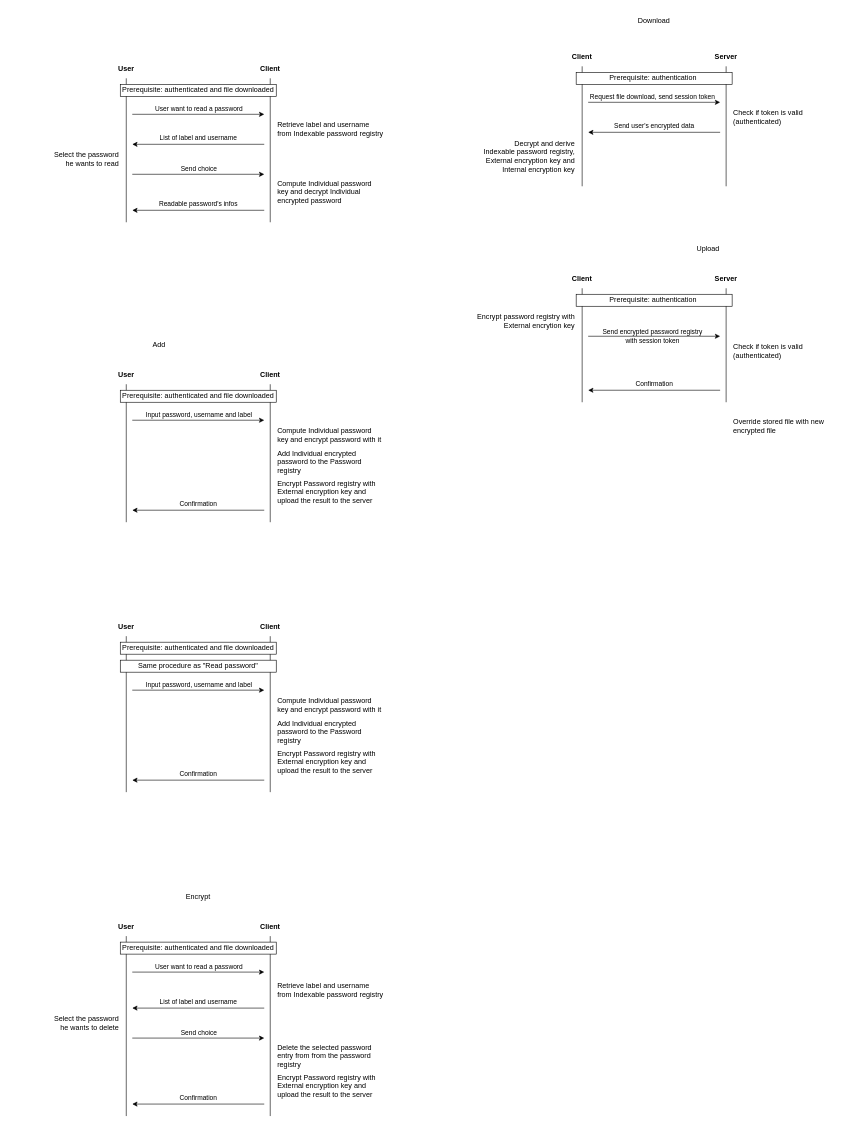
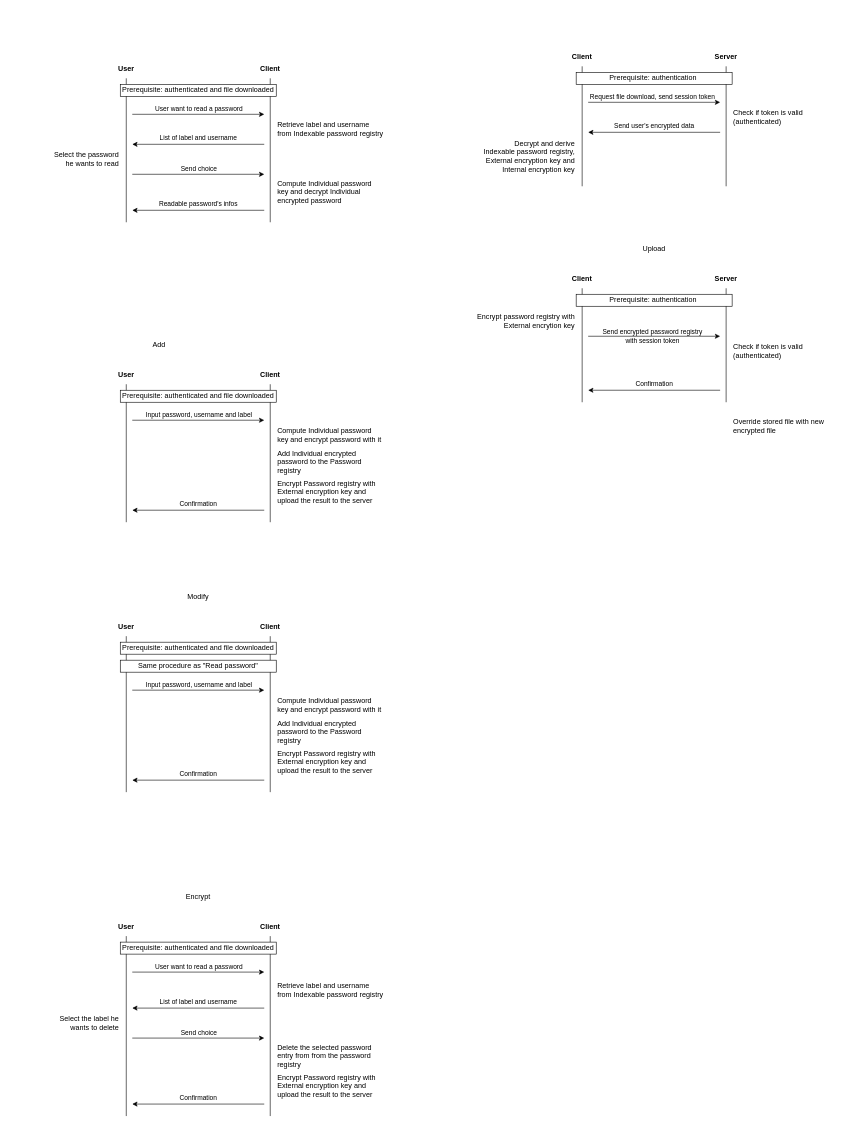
  <mxCell id="0" />
  <mxCell id="1" parent="0" />
  <mxCell id="2" value="" style="endArrow=none;html=1;rounded=0;" edge="1" parent="1"><mxGeometry width="50" height="50" relative="1" as="geometry"><mxPoint x="970" y="310" as="sourcePoint" /><mxPoint x="970" y="110" as="targetPoint" /></mxGeometry></mxCell>
  <mxCell id="3" value="Client" style="text;html=1;strokeColor=none;fillColor=none;align=center;verticalAlign=middle;whiteSpace=wrap;rounded=0;fontStyle=1" vertex="1" parent="1"><mxGeometry x="930" y="80" width="80" height="30" as="geometry" /></mxCell>
  <mxCell id="4" value="" style="endArrow=none;html=1;rounded=0;" edge="1" parent="1"><mxGeometry width="50" height="50" relative="1" as="geometry"><mxPoint x="1210" y="310" as="sourcePoint" /><mxPoint x="1210" y="110" as="targetPoint" /></mxGeometry></mxCell>
  <mxCell id="5" value="Server" style="text;html=1;strokeColor=none;fillColor=none;align=center;verticalAlign=middle;whiteSpace=wrap;rounded=0;fontStyle=1" vertex="1" parent="1"><mxGeometry x="1170" y="80" width="80" height="30" as="geometry" /></mxCell>
  <mxCell id="6" value="" style="endArrow=classic;html=1;rounded=0;" edge="1" parent="1"><mxGeometry width="50" height="50" relative="1" as="geometry"><mxPoint x="980" y="170" as="sourcePoint" /><mxPoint x="1200" y="170" as="targetPoint" /></mxGeometry></mxCell>
  <mxCell id="7" value="Request file download, send session token" style="edgeLabel;html=1;align=center;verticalAlign=middle;resizable=0;points=[];labelBackgroundColor=none;" vertex="1" connectable="0" parent="6"><mxGeometry x="-0.446" relative="1" as="geometry"><mxPoint x="45" y="-10" as="offset" /></mxGeometry></mxCell>
  <mxCell id="8" value="Prerequisite: authentication&amp;nbsp;" style="rounded=0;whiteSpace=wrap;html=1;" vertex="1" parent="1"><mxGeometry x="960" y="120" width="260" height="20" as="geometry" /></mxCell>
  <mxCell id="9" value="Check if token is valid (authenticated)" style="text;html=1;strokeColor=none;fillColor=none;align=left;verticalAlign=middle;whiteSpace=wrap;rounded=0;" vertex="1" parent="1"><mxGeometry x="1220" y="180" width="180" height="30" as="geometry" /></mxCell>
  <mxCell id="10" value="Send user's encrypted data" style="endArrow=classic;html=1;rounded=0;labelBackgroundColor=none;" edge="1" parent="1"><mxGeometry y="-10" width="50" height="50" relative="1" as="geometry"><mxPoint x="1200" y="220" as="sourcePoint" /><mxPoint x="980" y="220" as="targetPoint" /><mxPoint as="offset" /></mxGeometry></mxCell>
  <mxCell id="11" value="Decrypt and derive&lt;br&gt;Indexable password registry,&lt;br&gt;External encryption key and Internal encryption key" style="text;html=1;strokeColor=none;fillColor=none;align=right;verticalAlign=middle;whiteSpace=wrap;rounded=0;" vertex="1" parent="1"><mxGeometry x="780" y="230" width="180" height="60" as="geometry" /></mxCell>
  <mxCell id="12" value="" style="endArrow=none;html=1;rounded=0;" edge="1" parent="1"><mxGeometry width="50" height="50" relative="1" as="geometry"><mxPoint x="970" y="670" as="sourcePoint" /><mxPoint x="970" y="480" as="targetPoint" /></mxGeometry></mxCell>
  <mxCell id="13" value="Client" style="text;html=1;strokeColor=none;fillColor=none;align=center;verticalAlign=middle;whiteSpace=wrap;rounded=0;fontStyle=1" vertex="1" parent="1"><mxGeometry x="930" y="450" width="80" height="30" as="geometry" /></mxCell>
  <mxCell id="14" value="" style="endArrow=none;html=1;rounded=0;" edge="1" parent="1"><mxGeometry width="50" height="50" relative="1" as="geometry"><mxPoint x="1210" y="670" as="sourcePoint" /><mxPoint x="1210" y="480" as="targetPoint" /></mxGeometry></mxCell>
  <mxCell id="15" value="Server" style="text;html=1;strokeColor=none;fillColor=none;align=center;verticalAlign=middle;whiteSpace=wrap;rounded=0;fontStyle=1" vertex="1" parent="1"><mxGeometry x="1170" y="450" width="80" height="30" as="geometry" /></mxCell>
  <mxCell id="16" value="" style="endArrow=classic;html=1;rounded=0;" edge="1" parent="1"><mxGeometry width="50" height="50" relative="1" as="geometry"><mxPoint x="980" y="560" as="sourcePoint" /><mxPoint x="1200" y="560" as="targetPoint" /></mxGeometry></mxCell>
  <mxCell id="17" value="Send encrypted password registry&lt;br&gt;with session token" style="edgeLabel;html=1;align=center;verticalAlign=middle;resizable=0;points=[];labelBackgroundColor=none;" vertex="1" connectable="0" parent="16"><mxGeometry x="-0.446" relative="1" as="geometry"><mxPoint x="45" y="-1" as="offset" /></mxGeometry></mxCell>
  <mxCell id="18" value="Prerequisite: authentication&amp;nbsp;" style="rounded=0;whiteSpace=wrap;html=1;" vertex="1" parent="1"><mxGeometry x="960" y="490" width="260" height="20" as="geometry" /></mxCell>
  <mxCell id="19" value="Check if token is valid (authenticated)" style="text;html=1;strokeColor=none;fillColor=none;align=left;verticalAlign=middle;whiteSpace=wrap;rounded=0;" vertex="1" parent="1"><mxGeometry x="1220" y="570" width="180" height="30" as="geometry" /></mxCell>
  <mxCell id="20" value="Confirmation" style="endArrow=classic;html=1;rounded=0;labelBackgroundColor=none;" edge="1" parent="1"><mxGeometry y="-10" width="50" height="50" relative="1" as="geometry"><mxPoint x="1200" y="650" as="sourcePoint" /><mxPoint x="980" y="650" as="targetPoint" /><mxPoint as="offset" /></mxGeometry></mxCell>
  <mxCell id="21" value="Encrypt password registry with External encrytion key" style="text;html=1;strokeColor=none;fillColor=none;align=right;verticalAlign=middle;whiteSpace=wrap;rounded=0;" vertex="1" parent="1"><mxGeometry x="780" y="520" width="180" height="30" as="geometry" /></mxCell>
- <mxCell id="22" value="Download" style="text;html=1;strokeColor=none;fillColor=none;align=center;verticalAlign=middle;whiteSpace=wrap;rounded=0;" vertex="1" parent="1"><mxGeometry x="1060" y="20" width="60" height="30" as="geometry" /></mxCell>
- <mxCell id="23" value="Upload" style="text;html=1;strokeColor=none;fillColor=none;align=center;verticalAlign=middle;whiteSpace=wrap;rounded=0;" vertex="1" parent="1"><mxGeometry x="1150" y="400" width="60" height="30" as="geometry" /></mxCell>
+ <mxCell id="23" value="Upload" style="text;html=1;strokeColor=none;fillColor=none;align=center;verticalAlign=middle;whiteSpace=wrap;rounded=0;" vertex="1" parent="1"><mxGeometry x="1060" y="400" width="60" height="30" as="geometry" /></mxCell>
  <mxCell id="24" value="Override stored file with new encrypted file" style="text;html=1;strokeColor=none;fillColor=none;align=left;verticalAlign=middle;whiteSpace=wrap;rounded=0;" vertex="1" parent="1"><mxGeometry x="1220" y="695" width="180" height="30" as="geometry" /></mxCell>
  <mxCell id="25" value="" style="endArrow=none;html=1;rounded=0;" edge="1" parent="1"><mxGeometry width="50" height="50" relative="1" as="geometry"><mxPoint x="210" y="370" as="sourcePoint" /><mxPoint x="210" y="130" as="targetPoint" /></mxGeometry></mxCell>
  <mxCell id="26" value="User" style="text;html=1;strokeColor=none;fillColor=none;align=center;verticalAlign=middle;whiteSpace=wrap;rounded=0;fontStyle=1" vertex="1" parent="1"><mxGeometry x="170" y="100" width="80" height="30" as="geometry" /></mxCell>
  <mxCell id="27" value="" style="endArrow=none;html=1;rounded=0;" edge="1" parent="1"><mxGeometry width="50" height="50" relative="1" as="geometry"><mxPoint x="450" y="370" as="sourcePoint" /><mxPoint x="450" y="130" as="targetPoint" /></mxGeometry></mxCell>
  <mxCell id="28" value="Client" style="text;html=1;strokeColor=none;fillColor=none;align=center;verticalAlign=middle;whiteSpace=wrap;rounded=0;fontStyle=1" vertex="1" parent="1"><mxGeometry x="410" y="100" width="80" height="30" as="geometry" /></mxCell>
  <mxCell id="29" value="" style="endArrow=classic;html=1;rounded=0;" edge="1" parent="1"><mxGeometry width="50" height="50" relative="1" as="geometry"><mxPoint x="220" y="190" as="sourcePoint" /><mxPoint x="440" y="190" as="targetPoint" /></mxGeometry></mxCell>
  <mxCell id="30" value="User want to read a password" style="edgeLabel;html=1;align=center;verticalAlign=middle;resizable=0;points=[];labelBackgroundColor=none;" vertex="1" connectable="0" parent="29"><mxGeometry x="-0.446" relative="1" as="geometry"><mxPoint x="49" y="-10" as="offset" /></mxGeometry></mxCell>
  <mxCell id="31" value="Prerequisite: authenticated and file downloaded" style="rounded=0;whiteSpace=wrap;html=1;" vertex="1" parent="1"><mxGeometry x="200" y="140" width="260" height="20" as="geometry" /></mxCell>
  <mxCell id="32" value="List of label and username" style="endArrow=classic;html=1;rounded=0;labelBackgroundColor=none;" edge="1" parent="1"><mxGeometry y="-10" width="50" height="50" relative="1" as="geometry"><mxPoint x="440" y="240" as="sourcePoint" /><mxPoint x="220" y="240" as="targetPoint" /><mxPoint as="offset" /></mxGeometry></mxCell>
  <mxCell id="33" value="Retrieve label and username from Indexable password registry" style="text;html=1;strokeColor=none;fillColor=none;align=left;verticalAlign=middle;whiteSpace=wrap;rounded=0;" vertex="1" parent="1"><mxGeometry x="460" y="200" width="180" height="30" as="geometry" /></mxCell>
  <mxCell id="34" value="Select the password he wants to read" style="text;html=1;strokeColor=none;fillColor=none;align=right;verticalAlign=middle;whiteSpace=wrap;rounded=0;" vertex="1" parent="1"><mxGeometry x="80" y="250" width="120" height="30" as="geometry" /></mxCell>
  <mxCell id="35" value="" style="endArrow=classic;html=1;rounded=0;" edge="1" parent="1"><mxGeometry width="50" height="50" relative="1" as="geometry"><mxPoint x="220" y="290" as="sourcePoint" /><mxPoint x="440" y="290" as="targetPoint" /></mxGeometry></mxCell>
  <mxCell id="36" value="Send choice" style="edgeLabel;html=1;align=center;verticalAlign=middle;resizable=0;points=[];labelBackgroundColor=none;" vertex="1" connectable="0" parent="35"><mxGeometry x="-0.446" relative="1" as="geometry"><mxPoint x="49" y="-10" as="offset" /></mxGeometry></mxCell>
  <mxCell id="37" value="Readable password's infos" style="endArrow=classic;html=1;rounded=0;labelBackgroundColor=none;" edge="1" parent="1"><mxGeometry y="-10" width="50" height="50" relative="1" as="geometry"><mxPoint x="440" y="350" as="sourcePoint" /><mxPoint x="220" y="350" as="targetPoint" /><mxPoint as="offset" /></mxGeometry></mxCell>
  <mxCell id="38" value="Compute Individual password key and decrypt Individual encrypted password" style="text;html=1;strokeColor=none;fillColor=none;align=left;verticalAlign=middle;whiteSpace=wrap;rounded=0;" vertex="1" parent="1"><mxGeometry x="460" y="300" width="180" height="40" as="geometry" /></mxCell>
  <mxCell id="39" value="" style="endArrow=none;html=1;rounded=0;" edge="1" parent="1"><mxGeometry width="50" height="50" relative="1" as="geometry"><mxPoint x="210" y="870" as="sourcePoint" /><mxPoint x="210" y="640" as="targetPoint" /></mxGeometry></mxCell>
  <mxCell id="40" value="User" style="text;html=1;strokeColor=none;fillColor=none;align=center;verticalAlign=middle;whiteSpace=wrap;rounded=0;fontStyle=1" vertex="1" parent="1"><mxGeometry x="170" y="610" width="80" height="30" as="geometry" /></mxCell>
  <mxCell id="41" value="" style="endArrow=none;html=1;rounded=0;" edge="1" parent="1"><mxGeometry width="50" height="50" relative="1" as="geometry"><mxPoint x="450" y="870" as="sourcePoint" /><mxPoint x="450" y="640" as="targetPoint" /></mxGeometry></mxCell>
  <mxCell id="42" value="Client" style="text;html=1;strokeColor=none;fillColor=none;align=center;verticalAlign=middle;whiteSpace=wrap;rounded=0;fontStyle=1" vertex="1" parent="1"><mxGeometry x="410" y="610" width="80" height="30" as="geometry" /></mxCell>
  <mxCell id="43" value="" style="endArrow=classic;html=1;rounded=0;" edge="1" parent="1"><mxGeometry width="50" height="50" relative="1" as="geometry"><mxPoint x="220" y="700" as="sourcePoint" /><mxPoint x="440" y="700" as="targetPoint" /></mxGeometry></mxCell>
  <mxCell id="44" value="Input password, username and label" style="edgeLabel;html=1;align=center;verticalAlign=middle;resizable=0;points=[];labelBackgroundColor=none;" vertex="1" connectable="0" parent="43"><mxGeometry x="-0.446" relative="1" as="geometry"><mxPoint x="49" y="-10" as="offset" /></mxGeometry></mxCell>
  <mxCell id="45" value="Prerequisite: authenticated and file downloaded" style="rounded=0;whiteSpace=wrap;html=1;" vertex="1" parent="1"><mxGeometry x="200" y="650" width="260" height="20" as="geometry" /></mxCell>
  <mxCell id="46" value="Confirmation" style="endArrow=classic;html=1;rounded=0;labelBackgroundColor=none;" edge="1" parent="1"><mxGeometry y="-10" width="50" height="50" relative="1" as="geometry"><mxPoint x="440" y="850" as="sourcePoint" /><mxPoint x="220" y="850" as="targetPoint" /><mxPoint as="offset" /></mxGeometry></mxCell>
  <mxCell id="47" value="Add" style="text;html=1;strokeColor=none;fillColor=none;align=center;verticalAlign=middle;whiteSpace=wrap;rounded=0;" vertex="1" parent="1"><mxGeometry x="235" y="560" width="60" height="30" as="geometry" /></mxCell>
  <mxCell id="48" value="Compute Individual password key and encrypt password with it" style="text;html=1;strokeColor=none;fillColor=none;align=left;verticalAlign=middle;whiteSpace=wrap;rounded=0;" vertex="1" parent="1"><mxGeometry x="460" y="710" width="180" height="30" as="geometry" /></mxCell>
  <mxCell id="49" value="Add Individual encrypted password to the Password registry" style="text;html=1;strokeColor=none;fillColor=none;align=left;verticalAlign=middle;whiteSpace=wrap;rounded=0;" vertex="1" parent="1"><mxGeometry x="460" y="750" width="180" height="40" as="geometry" /></mxCell>
  <mxCell id="50" value="Encrypt Password registry with External encryption key and upload the result to the server" style="text;html=1;strokeColor=none;fillColor=none;align=left;verticalAlign=middle;whiteSpace=wrap;rounded=0;" vertex="1" parent="1"><mxGeometry x="460" y="800" width="180" height="40" as="geometry" /></mxCell>
  <mxCell id="51" value="" style="endArrow=none;html=1;rounded=0;" edge="1" parent="1"><mxGeometry width="50" height="50" relative="1" as="geometry"><mxPoint x="210" y="1320" as="sourcePoint" /><mxPoint x="210" y="1060" as="targetPoint" /></mxGeometry></mxCell>
  <mxCell id="52" value="User" style="text;html=1;strokeColor=none;fillColor=none;align=center;verticalAlign=middle;whiteSpace=wrap;rounded=0;fontStyle=1" vertex="1" parent="1"><mxGeometry x="170" y="1030" width="80" height="30" as="geometry" /></mxCell>
  <mxCell id="53" value="" style="endArrow=none;html=1;rounded=0;" edge="1" parent="1"><mxGeometry width="50" height="50" relative="1" as="geometry"><mxPoint x="450" y="1320" as="sourcePoint" /><mxPoint x="450" y="1060" as="targetPoint" /></mxGeometry></mxCell>
  <mxCell id="54" value="Client" style="text;html=1;strokeColor=none;fillColor=none;align=center;verticalAlign=middle;whiteSpace=wrap;rounded=0;fontStyle=1" vertex="1" parent="1"><mxGeometry x="410" y="1030" width="80" height="30" as="geometry" /></mxCell>
  <mxCell id="55" value="" style="endArrow=classic;html=1;rounded=0;" edge="1" parent="1"><mxGeometry width="50" height="50" relative="1" as="geometry"><mxPoint x="220" y="1150" as="sourcePoint" /><mxPoint x="440" y="1150" as="targetPoint" /></mxGeometry></mxCell>
  <mxCell id="56" value="Input password, username and label" style="edgeLabel;html=1;align=center;verticalAlign=middle;resizable=0;points=[];labelBackgroundColor=none;" vertex="1" connectable="0" parent="55"><mxGeometry x="-0.446" relative="1" as="geometry"><mxPoint x="49" y="-10" as="offset" /></mxGeometry></mxCell>
  <mxCell id="57" value="Prerequisite: authenticated and file downloaded" style="rounded=0;whiteSpace=wrap;html=1;" vertex="1" parent="1"><mxGeometry x="200" y="1070" width="260" height="20" as="geometry" /></mxCell>
  <mxCell id="58" value="Confirmation" style="endArrow=classic;html=1;rounded=0;labelBackgroundColor=none;" edge="1" parent="1"><mxGeometry y="-10" width="50" height="50" relative="1" as="geometry"><mxPoint x="440" y="1300" as="sourcePoint" /><mxPoint x="220" y="1300" as="targetPoint" /><mxPoint as="offset" /></mxGeometry></mxCell>
+ <mxCell id="59" value="Modify" style="text;html=1;strokeColor=none;fillColor=none;align=center;verticalAlign=middle;whiteSpace=wrap;rounded=0;" vertex="1" parent="1"><mxGeometry x="300" y="980" width="60" height="30" as="geometry" /></mxCell>
  <mxCell id="60" value="Same procedure as &quot;Read password&quot;" style="rounded=0;whiteSpace=wrap;html=1;" vertex="1" parent="1"><mxGeometry x="200" y="1100" width="260" height="20" as="geometry" /></mxCell>
  <mxCell id="61" value="Compute Individual password key and encrypt password with it" style="text;html=1;strokeColor=none;fillColor=none;align=left;verticalAlign=middle;whiteSpace=wrap;rounded=0;" vertex="1" parent="1"><mxGeometry x="460" y="1160" width="180" height="30" as="geometry" /></mxCell>
  <mxCell id="62" value="Add Individual encrypted password to the Password registry" style="text;html=1;strokeColor=none;fillColor=none;align=left;verticalAlign=middle;whiteSpace=wrap;rounded=0;" vertex="1" parent="1"><mxGeometry x="460" y="1200" width="180" height="40" as="geometry" /></mxCell>
  <mxCell id="63" value="Encrypt Password registry with External encryption key and upload the result to the server" style="text;html=1;strokeColor=none;fillColor=none;align=left;verticalAlign=middle;whiteSpace=wrap;rounded=0;" vertex="1" parent="1"><mxGeometry x="460" y="1250" width="180" height="40" as="geometry" /></mxCell>
  <mxCell id="64" value="" style="endArrow=none;html=1;rounded=0;" edge="1" parent="1"><mxGeometry width="50" height="50" relative="1" as="geometry"><mxPoint x="210" y="1860" as="sourcePoint" /><mxPoint x="210" y="1560" as="targetPoint" /></mxGeometry></mxCell>
  <mxCell id="65" value="User" style="text;html=1;strokeColor=none;fillColor=none;align=center;verticalAlign=middle;whiteSpace=wrap;rounded=0;fontStyle=1" vertex="1" parent="1"><mxGeometry x="170" y="1530" width="80" height="30" as="geometry" /></mxCell>
  <mxCell id="66" value="" style="endArrow=none;html=1;rounded=0;" edge="1" parent="1"><mxGeometry width="50" height="50" relative="1" as="geometry"><mxPoint x="450" y="1860" as="sourcePoint" /><mxPoint x="450" y="1560" as="targetPoint" /></mxGeometry></mxCell>
  <mxCell id="67" value="Client" style="text;html=1;strokeColor=none;fillColor=none;align=center;verticalAlign=middle;whiteSpace=wrap;rounded=0;fontStyle=1" vertex="1" parent="1"><mxGeometry x="410" y="1530" width="80" height="30" as="geometry" /></mxCell>
  <mxCell id="68" value="" style="endArrow=classic;html=1;rounded=0;" edge="1" parent="1"><mxGeometry width="50" height="50" relative="1" as="geometry"><mxPoint x="220" y="1620" as="sourcePoint" /><mxPoint x="440" y="1620" as="targetPoint" /></mxGeometry></mxCell>
  <mxCell id="69" value="User want to read a password" style="edgeLabel;html=1;align=center;verticalAlign=middle;resizable=0;points=[];labelBackgroundColor=none;" vertex="1" connectable="0" parent="68"><mxGeometry x="-0.446" relative="1" as="geometry"><mxPoint x="49" y="-10" as="offset" /></mxGeometry></mxCell>
  <mxCell id="70" value="Prerequisite: authenticated and file downloaded" style="rounded=0;whiteSpace=wrap;html=1;" vertex="1" parent="1"><mxGeometry x="200" y="1570" width="260" height="20" as="geometry" /></mxCell>
  <mxCell id="71" value="List of label and username" style="endArrow=classic;html=1;rounded=0;labelBackgroundColor=none;" edge="1" parent="1"><mxGeometry y="-10" width="50" height="50" relative="1" as="geometry"><mxPoint x="440" y="1680" as="sourcePoint" /><mxPoint x="220" y="1680" as="targetPoint" /><mxPoint as="offset" /></mxGeometry></mxCell>
  <mxCell id="72" value="Encrypt" style="text;html=1;strokeColor=none;fillColor=none;align=center;verticalAlign=middle;whiteSpace=wrap;rounded=0;" vertex="1" parent="1"><mxGeometry x="300" y="1480" width="60" height="30" as="geometry" /></mxCell>
  <mxCell id="73" value="Retrieve label and username from Indexable password registry" style="text;html=1;strokeColor=none;fillColor=none;align=left;verticalAlign=middle;whiteSpace=wrap;rounded=0;" vertex="1" parent="1"><mxGeometry x="460" y="1630" width="180" height="40" as="geometry" /></mxCell>
- <mxCell id="74" value="Select the password he wants to delete" style="text;html=1;strokeColor=none;fillColor=none;align=right;verticalAlign=middle;whiteSpace=wrap;rounded=0;" vertex="1" parent="1"><mxGeometry x="80" y="1690" width="120" height="30" as="geometry" /></mxCell>
+ <mxCell id="74" value="Select the label he wants to delete" style="text;html=1;strokeColor=none;fillColor=none;align=right;verticalAlign=middle;whiteSpace=wrap;rounded=0;" vertex="1" parent="1"><mxGeometry x="80" y="1690" width="120" height="30" as="geometry" /></mxCell>
  <mxCell id="75" value="" style="endArrow=classic;html=1;rounded=0;" edge="1" parent="1"><mxGeometry width="50" height="50" relative="1" as="geometry"><mxPoint x="220" y="1730" as="sourcePoint" /><mxPoint x="440" y="1730" as="targetPoint" /></mxGeometry></mxCell>
  <mxCell id="76" value="Send choice" style="edgeLabel;html=1;align=center;verticalAlign=middle;resizable=0;points=[];labelBackgroundColor=none;" vertex="1" connectable="0" parent="75"><mxGeometry x="-0.446" relative="1" as="geometry"><mxPoint x="49" y="-10" as="offset" /></mxGeometry></mxCell>
  <mxCell id="77" value="Confirmation" style="endArrow=classic;html=1;rounded=0;labelBackgroundColor=none;" edge="1" parent="1"><mxGeometry y="-10" width="50" height="50" relative="1" as="geometry"><mxPoint x="440" y="1840" as="sourcePoint" /><mxPoint x="220" y="1840" as="targetPoint" /><mxPoint as="offset" /></mxGeometry></mxCell>
  <mxCell id="78" value="Delete the selected password entry from from the password registry&amp;nbsp;" style="text;html=1;strokeColor=none;fillColor=none;align=left;verticalAlign=middle;whiteSpace=wrap;rounded=0;" vertex="1" parent="1"><mxGeometry x="460" y="1740" width="180" height="40" as="geometry" /></mxCell>
  <mxCell id="79" value="Encrypt Password registry with External encryption key and upload the result to the server" style="text;html=1;strokeColor=none;fillColor=none;align=left;verticalAlign=middle;whiteSpace=wrap;rounded=0;" vertex="1" parent="1"><mxGeometry x="460" y="1790" width="180" height="40" as="geometry" /></mxCell>
  <mxCell id="80" value="&amp;nbsp; &amp;nbsp; &amp;nbsp;&amp;nbsp;" style="text;html=1;strokeColor=none;fillColor=none;align=right;verticalAlign=middle;whiteSpace=wrap;rounded=0;" vertex="1" parent="1"><mxGeometry x="20" y="840" width="177" height="20" as="geometry" /></mxCell>
  <mxCell id="81" value="&amp;nbsp; &amp;nbsp; &amp;nbsp;&amp;nbsp;" style="text;html=1;strokeColor=none;fillColor=none;align=right;verticalAlign=middle;whiteSpace=wrap;rounded=0;" vertex="1" parent="1"><mxGeometry x="23" y="340" width="177" height="20" as="geometry" /></mxCell>
  <mxCell id="82" value="&amp;nbsp; &amp;nbsp; &amp;nbsp;&amp;nbsp;" style="text;html=1;strokeColor=none;fillColor=none;align=right;verticalAlign=middle;whiteSpace=wrap;rounded=0;" vertex="1" parent="1"><mxGeometry x="20" y="1290" width="177" height="20" as="geometry" /></mxCell>
  <mxCell id="83" value="&amp;nbsp; &amp;nbsp; &amp;nbsp;&amp;nbsp;" style="text;html=1;strokeColor=none;fillColor=none;align=right;verticalAlign=middle;whiteSpace=wrap;rounded=0;" vertex="1" parent="1"><mxGeometry x="20" y="1830" width="177" height="20" as="geometry" /></mxCell>
